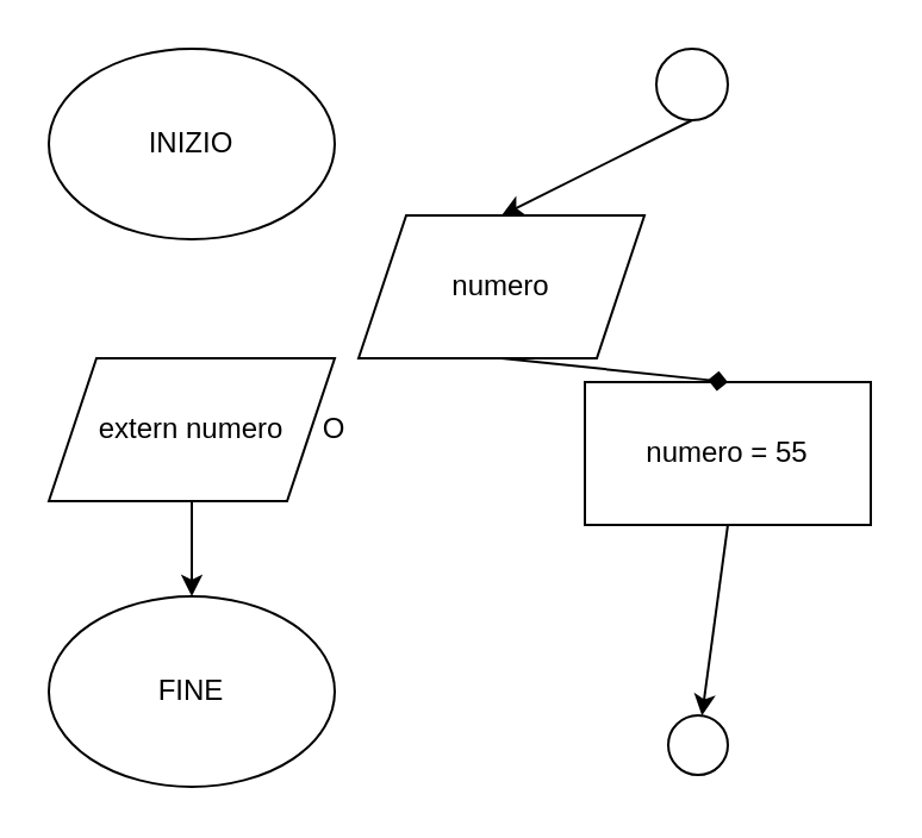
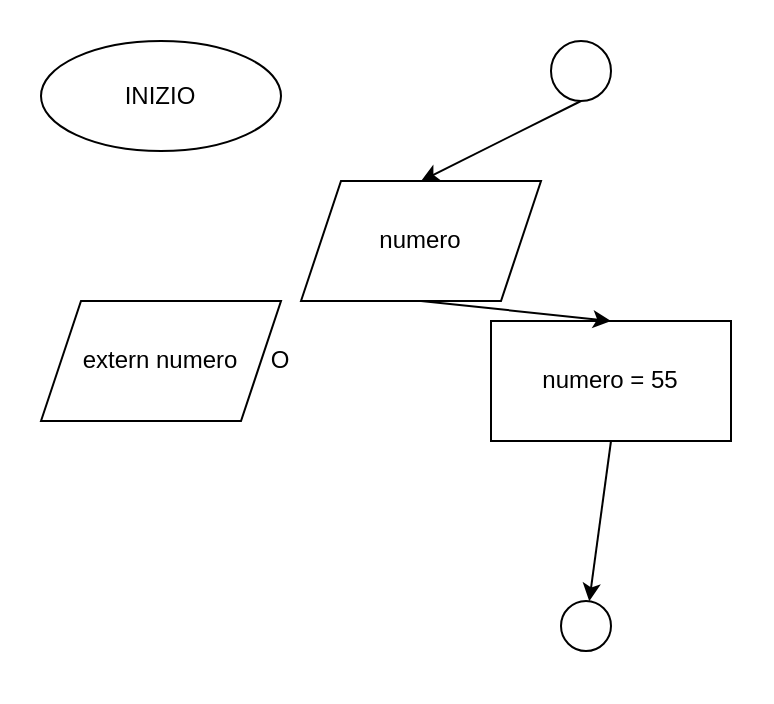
  <mxCell id="0" />
  <mxCell id="1" parent="0" />
- <mxCell id="2" value="INIZIO" style="ellipse;whiteSpace=wrap;html=1;" vertex="1" parent="1"><mxGeometry x="20" y="20" width="120" height="80" as="geometry" /></mxCell>
+ <mxCell id="2" value="INIZIO" style="ellipse;whiteSpace=wrap;html=1;" vertex="1" parent="1"><mxGeometry x="20" y="20" width="120" height="55" as="geometry" /></mxCell>
  <mxCell id="3" value="extern numero" style="shape=parallelogram;perimeter=parallelogramPerimeter;whiteSpace=wrap;html=1;fixedSize=1;" vertex="1" parent="1"><mxGeometry x="20" y="150" width="120" height="60" as="geometry" /></mxCell>
- <mxCell id="4" value="" style="endArrow=classic;html=1;rounded=0;exitX=0.5;exitY=1;exitDx=0;exitDy=0;" edge="1" parent="1" source="3" target="5"><mxGeometry width="50" height="50" relative="1" as="geometry"><mxPoint x="80" y="310" as="sourcePoint" /><mxPoint x="80" y="250" as="targetPoint" /></mxGeometry></mxCell>
- <mxCell id="5" value="FINE" style="ellipse;whiteSpace=wrap;html=1;" vertex="1" parent="1"><mxGeometry x="20" y="250" width="120" height="80" as="geometry" /></mxCell>
  <mxCell id="6" value="O" style="text;html=1;strokeColor=none;fillColor=none;align=center;verticalAlign=middle;whiteSpace=wrap;rounded=0;" vertex="1" parent="1"><mxGeometry x="110" y="165" width="60" height="30" as="geometry" /></mxCell>
  <mxCell id="7" value="" style="ellipse;whiteSpace=wrap;html=1;aspect=fixed;" vertex="1" parent="1"><mxGeometry x="275" y="20" width="30" height="30" as="geometry" /></mxCell>
  <mxCell id="8" value="" style="endArrow=classic;html=1;rounded=0;exitX=0.5;exitY=1;exitDx=0;exitDy=0;entryX=0.5;entryY=0;entryDx=0;entryDy=0;" edge="1" parent="1" source="7" target="9"><mxGeometry width="50" height="50" relative="1" as="geometry"><mxPoint x="-5" y="290" as="sourcePoint" /><mxPoint x="290" y="90" as="targetPoint" /></mxGeometry></mxCell>
  <mxCell id="9" value="numero" style="shape=parallelogram;perimeter=parallelogramPerimeter;whiteSpace=wrap;html=1;fixedSize=1;" vertex="1" parent="1"><mxGeometry x="150" y="90" width="120" height="60" as="geometry" /></mxCell>
  <mxCell id="10" value="numero = 55" style="rounded=0;whiteSpace=wrap;html=1;" vertex="1" parent="1"><mxGeometry x="245" y="160" width="120" height="60" as="geometry" /></mxCell>
- <mxCell id="11" value="" style="endArrow=diamond;html=1;rounded=0;exitX=0.5;exitY=1;exitDx=0;exitDy=0;entryX=0.5;entryY=0;entryDx=0;entryDy=0;" edge="1" parent="1" source="9" target="10"><mxGeometry width="50" height="50" relative="1" as="geometry"><mxPoint x="-5" y="290" as="sourcePoint" /><mxPoint x="45" y="240" as="targetPoint" /></mxGeometry></mxCell>
+ <mxCell id="11" value="" style="endArrow=classic;html=1;rounded=0;exitX=0.5;exitY=1;exitDx=0;exitDy=0;entryX=0.5;entryY=0;entryDx=0;entryDy=0;" edge="1" parent="1" source="9" target="10"><mxGeometry width="50" height="50" relative="1" as="geometry"><mxPoint x="-5" y="290" as="sourcePoint" /><mxPoint x="45" y="240" as="targetPoint" /></mxGeometry></mxCell>
  <mxCell id="12" value="" style="endArrow=classic;html=1;rounded=0;exitX=0.5;exitY=1;exitDx=0;exitDy=0;" edge="1" parent="1" source="10" target="13"><mxGeometry width="50" height="50" relative="1" as="geometry"><mxPoint x="-5" y="290" as="sourcePoint" /><mxPoint x="45" y="240" as="targetPoint" /></mxGeometry></mxCell>
  <mxCell id="13" value="" style="ellipse;whiteSpace=wrap;html=1;aspect=fixed;" vertex="1" parent="1"><mxGeometry x="280" y="300" width="25" height="25" as="geometry" /></mxCell>
